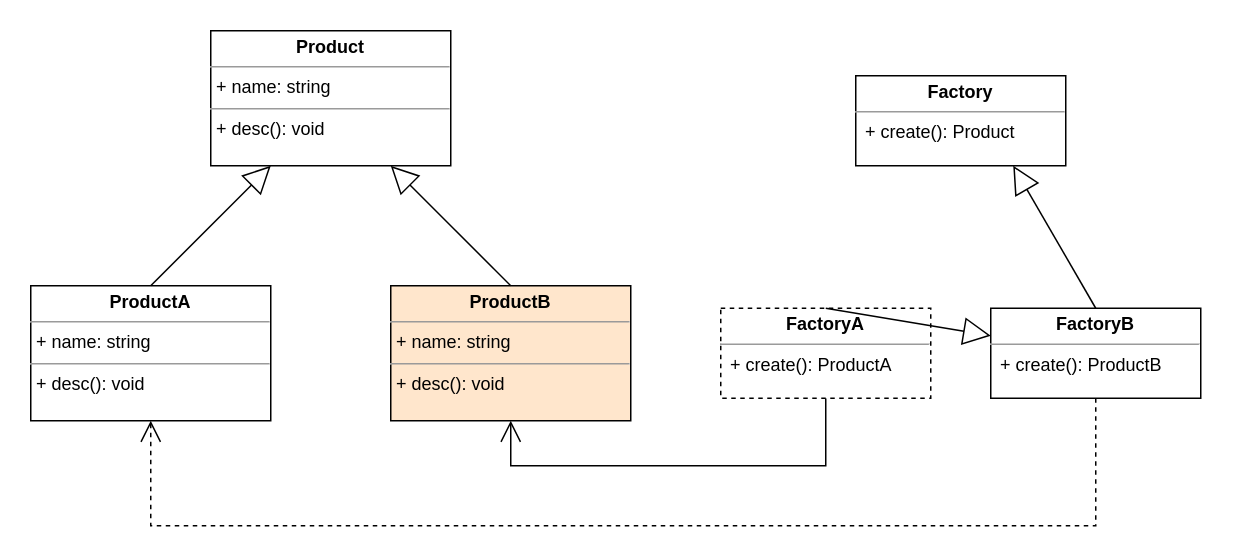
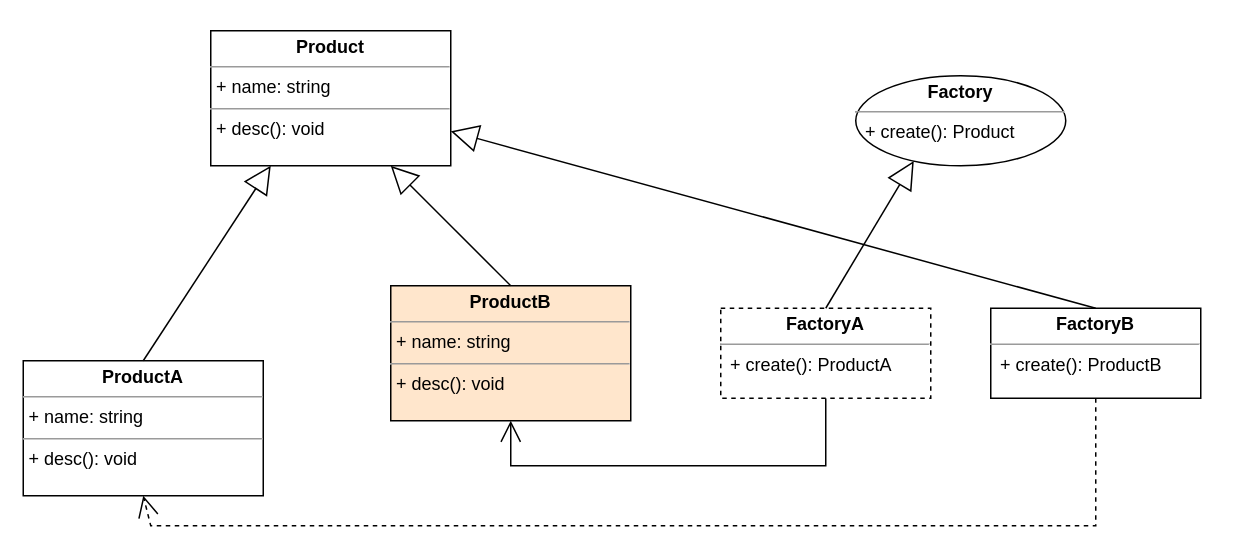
  <mxCell id="0" />
  <mxCell id="1" parent="0" />
  <mxCell id="2" value="&lt;p style=&quot;margin: 0px ; margin-top: 4px ; text-align: center&quot;&gt;&lt;b&gt;Product&lt;/b&gt;&lt;/p&gt;&lt;hr size=&quot;1&quot;&gt;&lt;p style=&quot;margin: 0px ; margin-left: 4px&quot;&gt;+ name: string&lt;/p&gt;&lt;hr size=&quot;1&quot;&gt;&lt;p style=&quot;margin: 0px ; margin-left: 4px&quot;&gt;+ desc(): void&lt;/p&gt;" style="verticalAlign=top;align=left;overflow=fill;fontSize=12;fontFamily=Helvetica;html=1;" parent="1" vertex="1"><mxGeometry x="140" y="20" width="160" height="90" as="geometry" /></mxCell>
  <mxCell id="3" value="&lt;p style=&quot;margin: 0px ; margin-top: 4px ; text-align: center&quot;&gt;&lt;b&gt;ProductB&lt;/b&gt;&lt;/p&gt;&lt;hr size=&quot;1&quot;&gt;&lt;p style=&quot;margin: 0px ; margin-left: 4px&quot;&gt;+ name: string&lt;/p&gt;&lt;hr size=&quot;1&quot;&gt;&lt;p style=&quot;margin: 0px ; margin-left: 4px&quot;&gt;+ desc(): void&lt;/p&gt;" style="verticalAlign=top;align=left;overflow=fill;fontSize=12;fontFamily=Helvetica;html=1;fillColor=#ffe6cc;" parent="1" vertex="1"><mxGeometry x="260" y="190" width="160" height="90" as="geometry" /></mxCell>
- <mxCell id="4" value="&lt;p style=&quot;margin: 0px ; margin-top: 4px ; text-align: center&quot;&gt;&lt;b&gt;ProductA&lt;/b&gt;&lt;/p&gt;&lt;hr size=&quot;1&quot;&gt;&lt;p style=&quot;margin: 0px ; margin-left: 4px&quot;&gt;+ name: string&lt;/p&gt;&lt;hr size=&quot;1&quot;&gt;&lt;p style=&quot;margin: 0px ; margin-left: 4px&quot;&gt;+ desc(): void&lt;/p&gt;" style="verticalAlign=top;align=left;overflow=fill;fontSize=12;fontFamily=Helvetica;html=1;" parent="1" vertex="1"><mxGeometry x="20" y="190" width="160" height="90" as="geometry" /></mxCell>
+ <mxCell id="4" value="&lt;p style=&quot;margin: 0px ; margin-top: 4px ; text-align: center&quot;&gt;&lt;b&gt;ProductA&lt;/b&gt;&lt;/p&gt;&lt;hr size=&quot;1&quot;&gt;&lt;p style=&quot;margin: 0px ; margin-left: 4px&quot;&gt;+ name: string&lt;/p&gt;&lt;hr size=&quot;1&quot;&gt;&lt;p style=&quot;margin: 0px ; margin-left: 4px&quot;&gt;+ desc(): void&lt;/p&gt;" style="verticalAlign=top;align=left;overflow=fill;fontSize=12;fontFamily=Helvetica;html=1;" parent="1" vertex="1"><mxGeometry x="15" y="240" width="160" height="90" as="geometry" /></mxCell>
  <mxCell id="5" value="" style="endArrow=block;endSize=16;endFill=0;html=1;rounded=0;entryX=0.25;entryY=1;entryDx=0;entryDy=0;exitX=0.5;exitY=0;exitDx=0;exitDy=0;" parent="1" source="4" target="2" edge="1"><mxGeometry width="160" relative="1" as="geometry"><mxPoint x="240" y="190" as="sourcePoint" /><mxPoint x="400" y="190" as="targetPoint" /></mxGeometry></mxCell>
  <mxCell id="6" value="" style="endArrow=block;endSize=16;endFill=0;html=1;rounded=0;entryX=0.75;entryY=1;entryDx=0;entryDy=0;exitX=0.5;exitY=0;exitDx=0;exitDy=0;" parent="1" source="3" target="2" edge="1"><mxGeometry width="160" relative="1" as="geometry"><mxPoint x="240" y="190" as="sourcePoint" /><mxPoint x="400" y="190" as="targetPoint" /><Array as="points" /></mxGeometry></mxCell>
  <mxCell id="7" value="" style="endArrow=open;endSize=12;dashed=0;html=1;rounded=0;entryX=0.5;entryY=1;entryDx=0;entryDy=0;exitX=0.5;exitY=1;exitDx=0;exitDy=0;" parent="1" source="9" target="3" edge="1"><mxGeometry width="160" relative="1" as="geometry"><mxPoint x="540" y="280" as="sourcePoint" /><mxPoint x="480" y="190" as="targetPoint" /><Array as="points"><mxPoint x="550" y="310" /><mxPoint x="340" y="310" /></Array><mxPoint as="offset" /></mxGeometry></mxCell>
  <mxCell id="8" value="" style="endArrow=open;endSize=12;dashed=1;html=1;rounded=0;entryX=0.5;entryY=1;entryDx=0;entryDy=0;exitX=0.5;exitY=1;exitDx=0;exitDy=0;" parent="1" source="10" edge="1" target="4"><mxGeometry width="160" relative="1" as="geometry"><mxPoint x="664" y="310" as="sourcePoint" /><mxPoint x="144" y="280" as="targetPoint" /><Array as="points"><mxPoint x="730" y="350" /><mxPoint x="100" y="350" /></Array><mxPoint as="offset" /></mxGeometry></mxCell>
  <mxCell id="9" value="&lt;p style=&quot;margin: 0px ; margin-top: 4px ; text-align: center&quot;&gt;&lt;b&gt;FactoryA&lt;/b&gt;&lt;/p&gt;&lt;hr size=&quot;1&quot;&gt;&lt;div style=&quot;height: 2px&quot;&gt;&amp;nbsp; + create(): ProductA&lt;/div&gt;" style="verticalAlign=top;align=left;overflow=fill;fontSize=12;fontFamily=Helvetica;html=1;dashed=1;" parent="1" vertex="1"><mxGeometry x="480" y="205" width="140" height="60" as="geometry" /></mxCell>
  <mxCell id="10" value="&lt;p style=&quot;margin: 0px ; margin-top: 4px ; text-align: center&quot;&gt;&lt;b&gt;FactoryB&lt;/b&gt;&lt;/p&gt;&lt;hr size=&quot;1&quot;&gt;&lt;div style=&quot;height: 2px&quot;&gt;&amp;nbsp; + create(): ProductB&lt;/div&gt;" style="verticalAlign=top;align=left;overflow=fill;fontSize=12;fontFamily=Helvetica;html=1;" parent="1" vertex="1"><mxGeometry x="660" y="205" width="140" height="60" as="geometry" /></mxCell>
- <mxCell id="11" value="&lt;p style=&quot;margin: 0px ; margin-top: 4px ; text-align: center&quot;&gt;&lt;b&gt;Factory&lt;/b&gt;&lt;/p&gt;&lt;hr size=&quot;1&quot;&gt;&lt;div style=&quot;height: 2px&quot;&gt;&amp;nbsp; + create(): Product&lt;/div&gt;" style="verticalAlign=top;align=left;overflow=fill;fontSize=12;fontFamily=Helvetica;html=1;" parent="1" vertex="1"><mxGeometry x="570" y="50" width="140" height="60" as="geometry" /></mxCell>
- <mxCell id="12" value="" style="endArrow=block;endSize=16;endFill=0;html=1;rounded=0;exitX=0.5;exitY=0;exitDx=0;exitDy=0;" parent="1" source="9" target="10" edge="1"><mxGeometry width="160" relative="1" as="geometry"><mxPoint x="540" y="200" as="sourcePoint" /><mxPoint x="620" y="120" as="targetPoint" /></mxGeometry></mxCell>
- <mxCell id="13" value="" style="endArrow=block;endSize=16;endFill=0;html=1;rounded=0;exitX=0.5;exitY=0;exitDx=0;exitDy=0;entryX=0.75;entryY=1;entryDx=0;entryDy=0;" parent="1" source="10" target="11" edge="1"><mxGeometry width="160" relative="1" as="geometry"><mxPoint x="550" y="215" as="sourcePoint" /><mxPoint x="626" y="120" as="targetPoint" /></mxGeometry></mxCell>
+ <mxCell id="11" value="&lt;p style=&quot;margin: 0px ; margin-top: 4px ; text-align: center&quot;&gt;&lt;b&gt;Factory&lt;/b&gt;&lt;/p&gt;&lt;hr size=&quot;1&quot;&gt;&lt;div style=&quot;height: 2px&quot;&gt;&amp;nbsp; + create(): Product&lt;/div&gt;" style="ellipse;verticalAlign=top;align=left;overflow=fill;fontSize=12;fontFamily=Helvetica;html=1;" parent="1" vertex="1"><mxGeometry x="570" y="50" width="140" height="60" as="geometry" /></mxCell>
+ <mxCell id="12" value="" style="endArrow=block;endSize=16;endFill=0;html=1;rounded=0;exitX=0.5;exitY=0;exitDx=0;exitDy=0;entryX=0.25;entryY=1;entryDx=0;entryDy=0;" parent="1" source="9" target="11" edge="1"><mxGeometry width="160" relative="1" as="geometry"><mxPoint x="540" y="200" as="sourcePoint" /><mxPoint x="620" y="120" as="targetPoint" /></mxGeometry></mxCell>
+ <mxCell id="13" value="" style="endArrow=block;endSize=16;endFill=0;html=1;rounded=0;exitX=0.5;exitY=0;exitDx=0;exitDy=0;" parent="1" source="10" target="2" edge="1"><mxGeometry width="160" relative="1" as="geometry"><mxPoint x="550" y="215" as="sourcePoint" /><mxPoint x="626" y="120" as="targetPoint" /></mxGeometry></mxCell>
